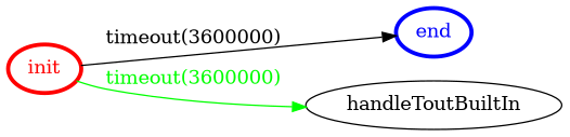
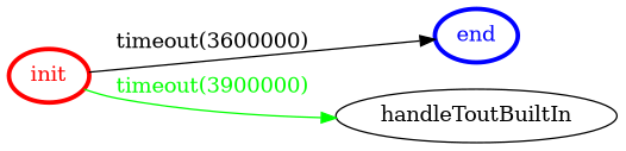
  digraph {
    rankdir=LR
    node [penwidth=3]
    init [color=red fontcolor=red]
    end [color=blue fontcolor=blue]
    handleToutBuiltIn [penwidth=""]
    init -> end [color=black fontcolor=black label="timeout(3600000)"]
-   init -> handleToutBuiltIn [color=green fontcolor=green label="timeout(3600000)"]
+   init -> handleToutBuiltIn [color=green fontcolor=green label="timeout(3900000)"]
  }
